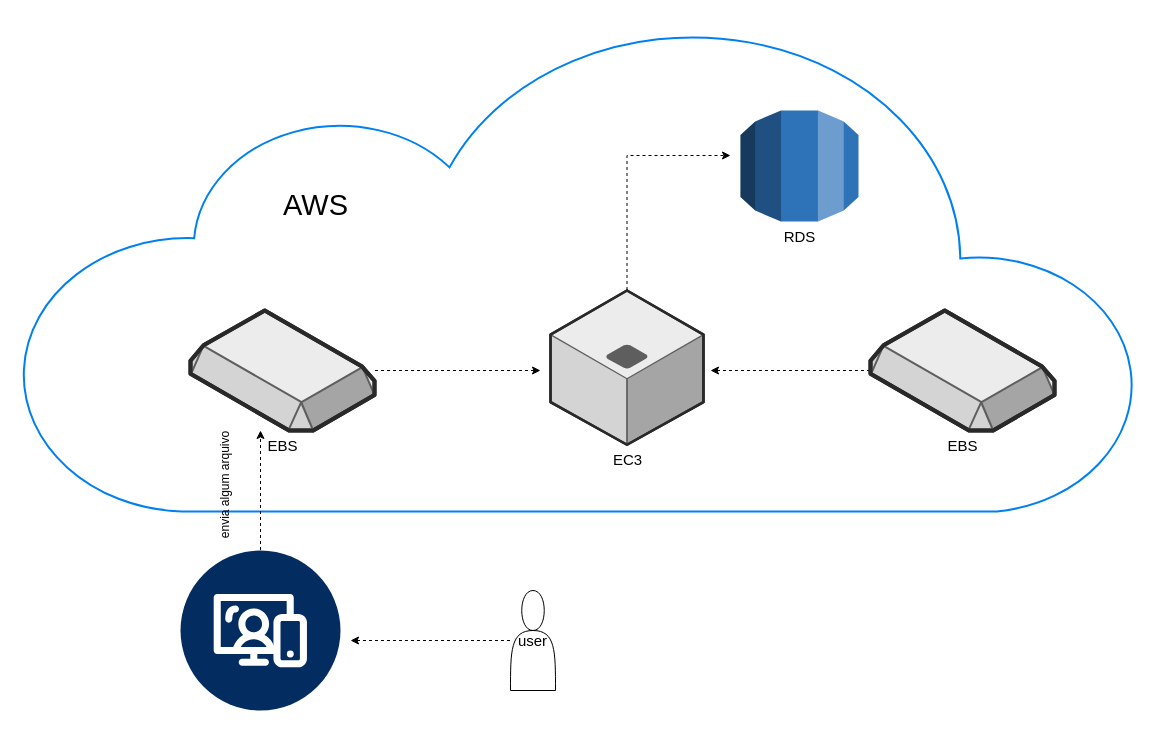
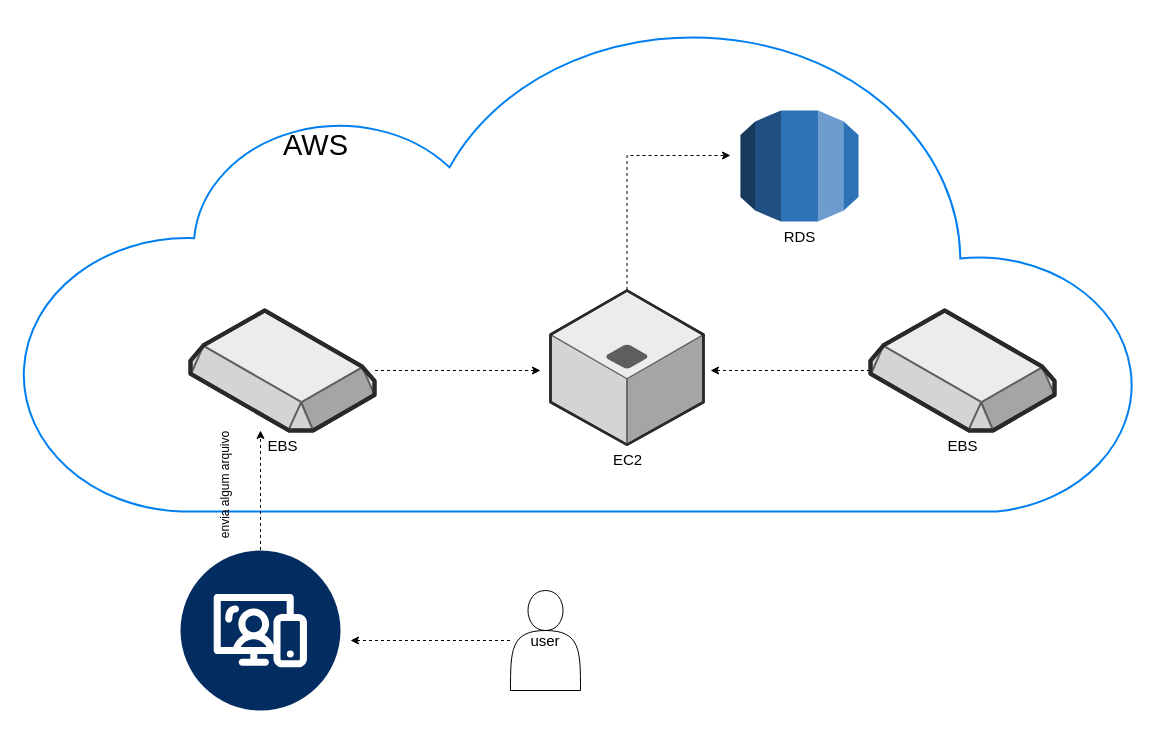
  <mxCell id="0" />
  <mxCell id="1" parent="0" />
  <mxCell id="2" value="" style="html=1;verticalLabelPosition=bottom;align=center;labelBackgroundColor=#ffffff;verticalAlign=top;strokeWidth=2;strokeColor=light-dark(#0080F0,#FFFFFF);shadow=0;dashed=0;shape=mxgraph.ios7.icons.cloud;" vertex="1" parent="1"><mxGeometry x="20" y="20" width="1120" height="491" as="geometry" /></mxCell>
  <mxCell id="3" style="edgeStyle=orthogonalEdgeStyle;rounded=0;orthogonalLoop=1;jettySize=auto;html=1;dashed=1;flowAnimation=1;" edge="1" parent="1" source="4"><mxGeometry relative="1" as="geometry"><mxPoint x="540" y="370" as="targetPoint" /><mxPoint x="374" y="370" as="sourcePoint" /></mxGeometry></mxCell>
  <mxCell id="4" value="&lt;font style=&quot;font-size: 15px;&quot;&gt;EBS&lt;/font&gt;" style="verticalLabelPosition=bottom;html=1;verticalAlign=top;strokeWidth=1;align=center;outlineConnect=0;dashed=0;outlineConnect=0;shape=mxgraph.aws3d.ebs;fillColor=#ECECEC;strokeColor=#5E5E5E;aspect=fixed;strokeColor2=#292929;" vertex="1" parent="1"><mxGeometry x="190" y="310" width="184" height="120" as="geometry" /></mxCell>
  <mxCell id="5" style="edgeStyle=orthogonalEdgeStyle;rounded=0;orthogonalLoop=1;jettySize=auto;html=1;dashed=1;flowAnimation=1;" edge="1" parent="1" source="6"><mxGeometry relative="1" as="geometry"><mxPoint x="260" y="430" as="targetPoint" /></mxGeometry></mxCell>
  <mxCell id="6" value="" style="verticalLabelPosition=bottom;aspect=fixed;html=1;shape=mxgraph.salesforce.web2;fillColorStyles=fillColor2,fillColor3;fillColor2=#032d60;fillColor3=#ffffff;fillColor=none;strokeColor=none;" vertex="1" parent="1"><mxGeometry x="180" y="550" width="160" height="160" as="geometry" /></mxCell>
  <mxCell id="7" style="edgeStyle=orthogonalEdgeStyle;rounded=0;orthogonalLoop=1;jettySize=auto;html=1;dashed=1;flowAnimation=1;" edge="1" parent="1" source="8"><mxGeometry relative="1" as="geometry"><mxPoint x="350" y="640" as="targetPoint" /></mxGeometry></mxCell>
- <mxCell id="8" value="&lt;font style=&quot;font-size: 15px;&quot;&gt;user&lt;/font&gt;" style="shape=actor;whiteSpace=wrap;html=1;" vertex="1" parent="1"><mxGeometry x="510" y="590" width="45" height="100" as="geometry" /></mxCell>
- <mxCell id="9" value="&lt;font style=&quot;font-size: 15px;&quot;&gt;EC3&lt;/font&gt;" style="verticalLabelPosition=bottom;html=1;verticalAlign=top;strokeWidth=1;align=center;outlineConnect=0;dashed=0;outlineConnect=0;shape=mxgraph.aws3d.application_server;fillColor=#ECECEC;strokeColor=#5E5E5E;aspect=fixed;strokeColor2=#292929;" vertex="1" parent="1"><mxGeometry x="550" y="290" width="153" height="154.24" as="geometry" /></mxCell>
+ <mxCell id="8" value="&lt;font style=&quot;font-size: 15px;&quot;&gt;user&lt;/font&gt;" style="shape=actor;whiteSpace=wrap;html=1;" vertex="1" parent="1"><mxGeometry x="510" y="590" width="70" height="100" as="geometry" /></mxCell>
+ <mxCell id="9" value="&lt;font style=&quot;font-size: 15px;&quot;&gt;EC2&lt;/font&gt;" style="verticalLabelPosition=bottom;html=1;verticalAlign=top;strokeWidth=1;align=center;outlineConnect=0;dashed=0;outlineConnect=0;shape=mxgraph.aws3d.application_server;fillColor=#ECECEC;strokeColor=#5E5E5E;aspect=fixed;strokeColor2=#292929;" vertex="1" parent="1"><mxGeometry x="550" y="290" width="153" height="154.24" as="geometry" /></mxCell>
  <mxCell id="10" style="edgeStyle=orthogonalEdgeStyle;rounded=0;orthogonalLoop=1;jettySize=auto;html=1;dashed=1;flowAnimation=1;" edge="1" parent="1" source="11"><mxGeometry relative="1" as="geometry"><mxPoint x="710" y="370" as="targetPoint" /><mxPoint x="778" y="570" as="sourcePoint" /><Array as="points" /></mxGeometry></mxCell>
  <mxCell id="11" value="&lt;font style=&quot;font-size: 15px;&quot;&gt;EBS&lt;/font&gt;" style="verticalLabelPosition=bottom;html=1;verticalAlign=top;strokeWidth=1;align=center;outlineConnect=0;dashed=0;outlineConnect=0;shape=mxgraph.aws3d.ebs;fillColor=#ECECEC;strokeColor=#5E5E5E;aspect=fixed;strokeColor2=#292929;" vertex="1" parent="1"><mxGeometry x="870" y="310" width="184" height="120" as="geometry" /></mxCell>
  <mxCell id="12" value="&lt;font style=&quot;font-size: 15px;&quot;&gt;RDS&lt;/font&gt;" style="outlineConnect=0;dashed=0;verticalLabelPosition=bottom;verticalAlign=top;align=center;html=1;shape=mxgraph.aws3.rds;fillColor=#2E73B8;gradientColor=none;" vertex="1" parent="1"><mxGeometry x="740" y="110" width="118" height="111" as="geometry" /></mxCell>
  <mxCell id="13" value="envia algum arquivo" style="text;html=1;align=center;verticalAlign=middle;resizable=0;points=[];autosize=1;strokeColor=none;fillColor=none;rotation=-90;" vertex="1" parent="1"><mxGeometry x="160" y="470" width="130" height="30" as="geometry" /></mxCell>
- <mxCell id="14" value="&lt;font style=&quot;font-size: 29px; color: light-dark(rgb(0, 0, 0), rgb(255, 153, 51));&quot;&gt;AWS&lt;/font&gt;" style="text;html=1;align=center;verticalAlign=middle;resizable=0;points=[];autosize=1;strokeColor=none;fillColor=none;" vertex="1" parent="1"><mxGeometry x="270" y="180" width="90" height="50" as="geometry" /></mxCell>
+ <mxCell id="14" value="&lt;font style=&quot;font-size: 29px; color: light-dark(rgb(0, 0, 0), rgb(255, 153, 51));&quot;&gt;AWS&lt;/font&gt;" style="text;html=1;align=center;verticalAlign=middle;resizable=0;points=[];autosize=1;strokeColor=none;fillColor=none;" vertex="1" parent="1"><mxGeometry x="270" y="120" width="90" height="50" as="geometry" /></mxCell>
  <mxCell id="15" style="edgeStyle=orthogonalEdgeStyle;rounded=0;orthogonalLoop=1;jettySize=auto;html=1;dashed=1;flowAnimation=1;" edge="1" parent="1" source="9"><mxGeometry relative="1" as="geometry"><mxPoint x="730" y="155" as="targetPoint" /><Array as="points"><mxPoint x="627" y="155" /><mxPoint x="730" y="155" /></Array></mxGeometry></mxCell>
